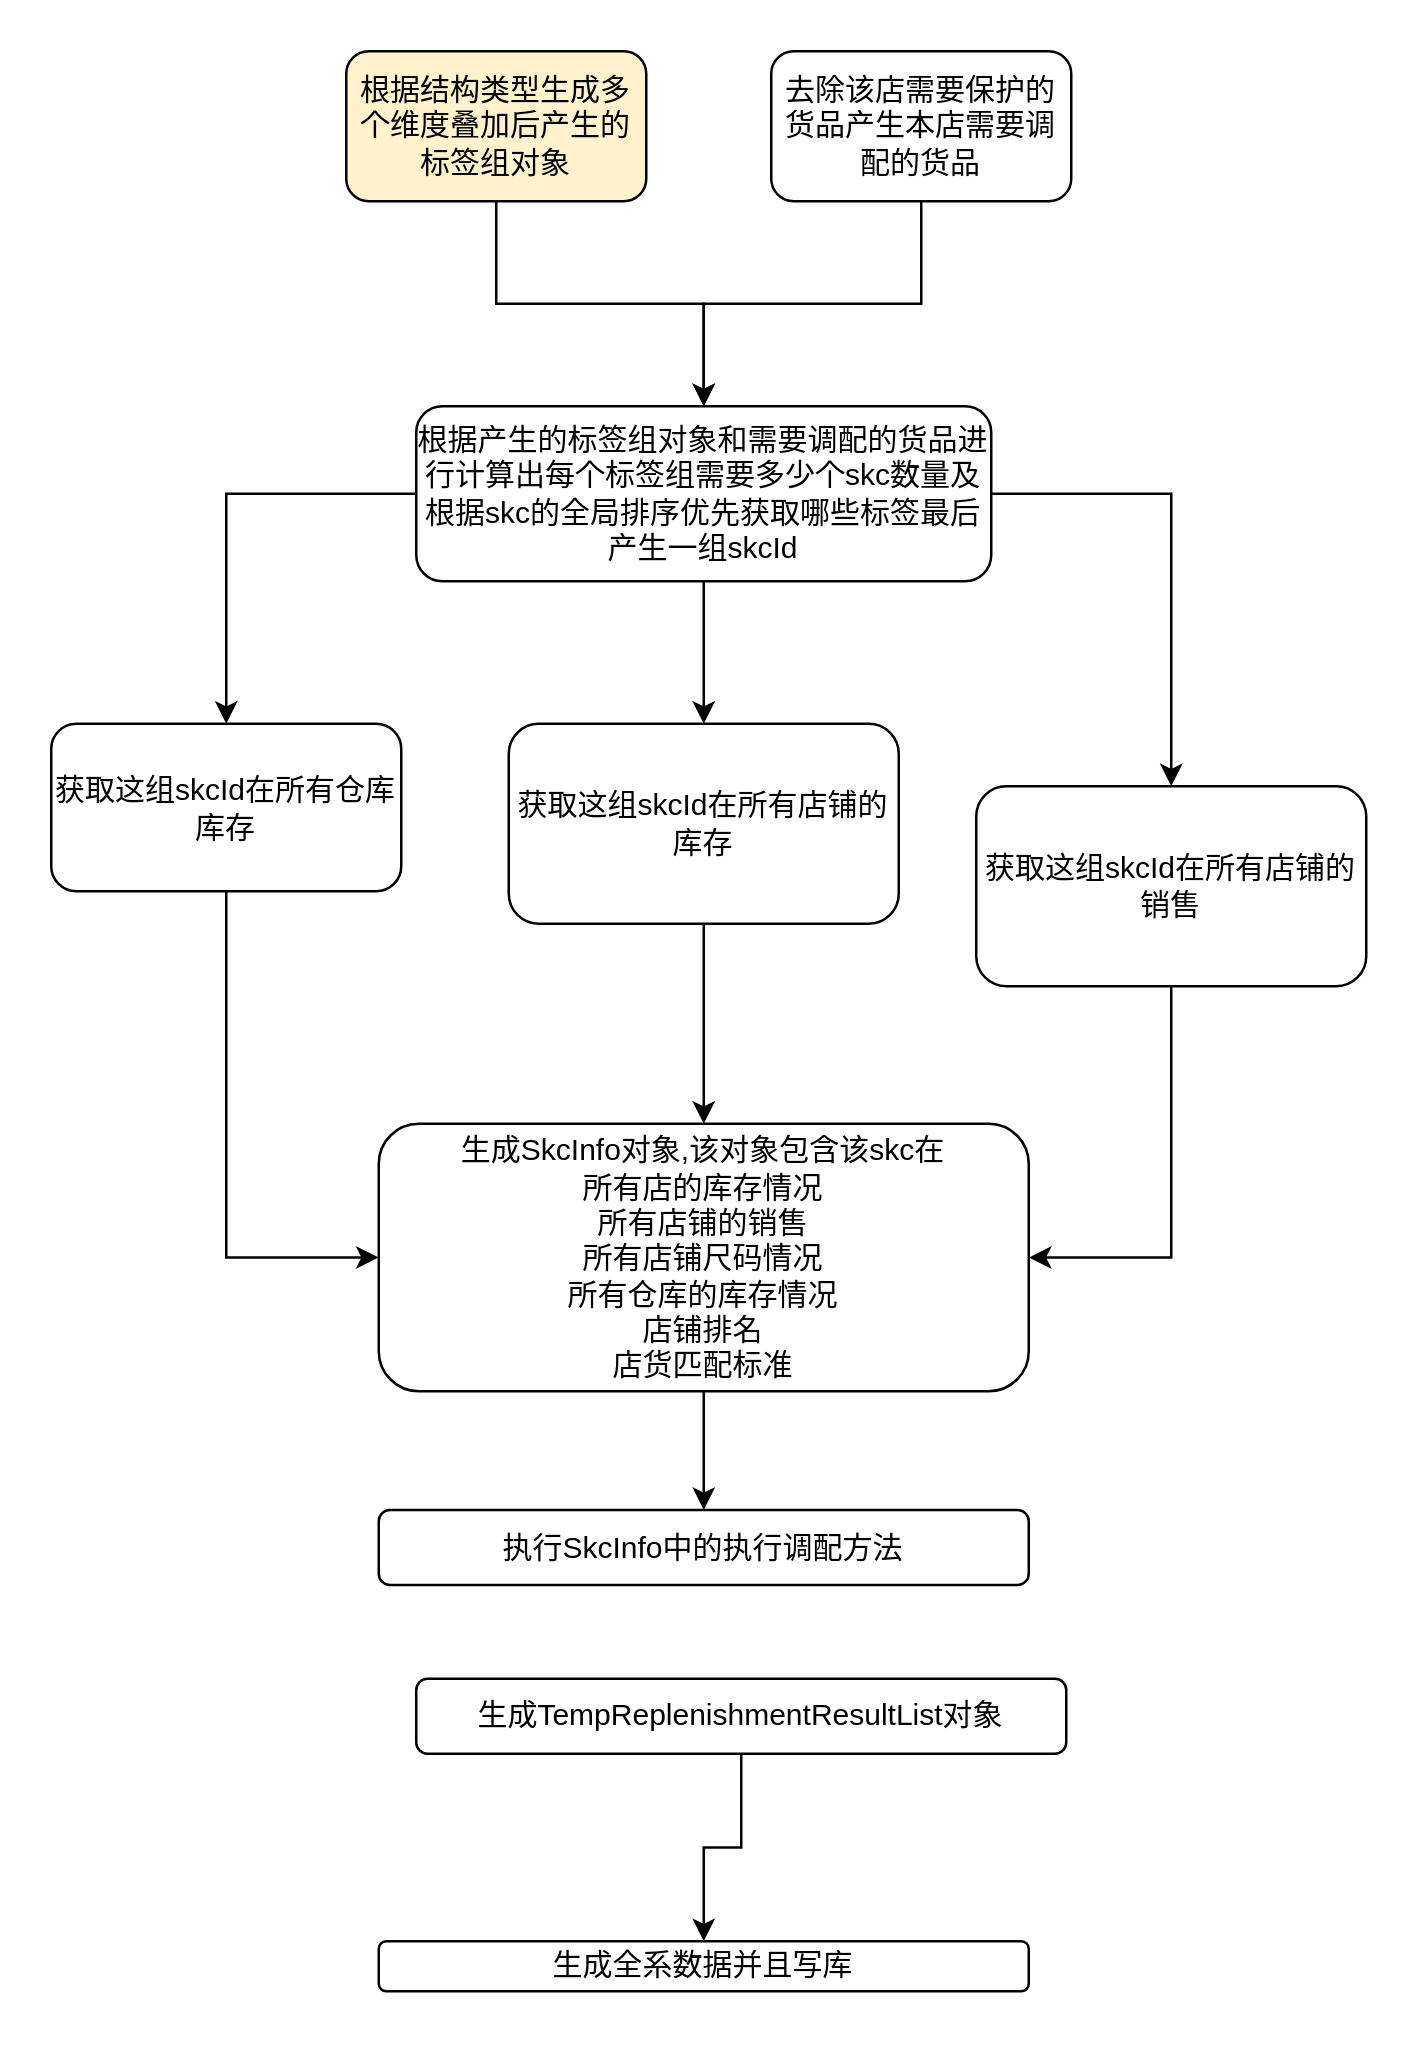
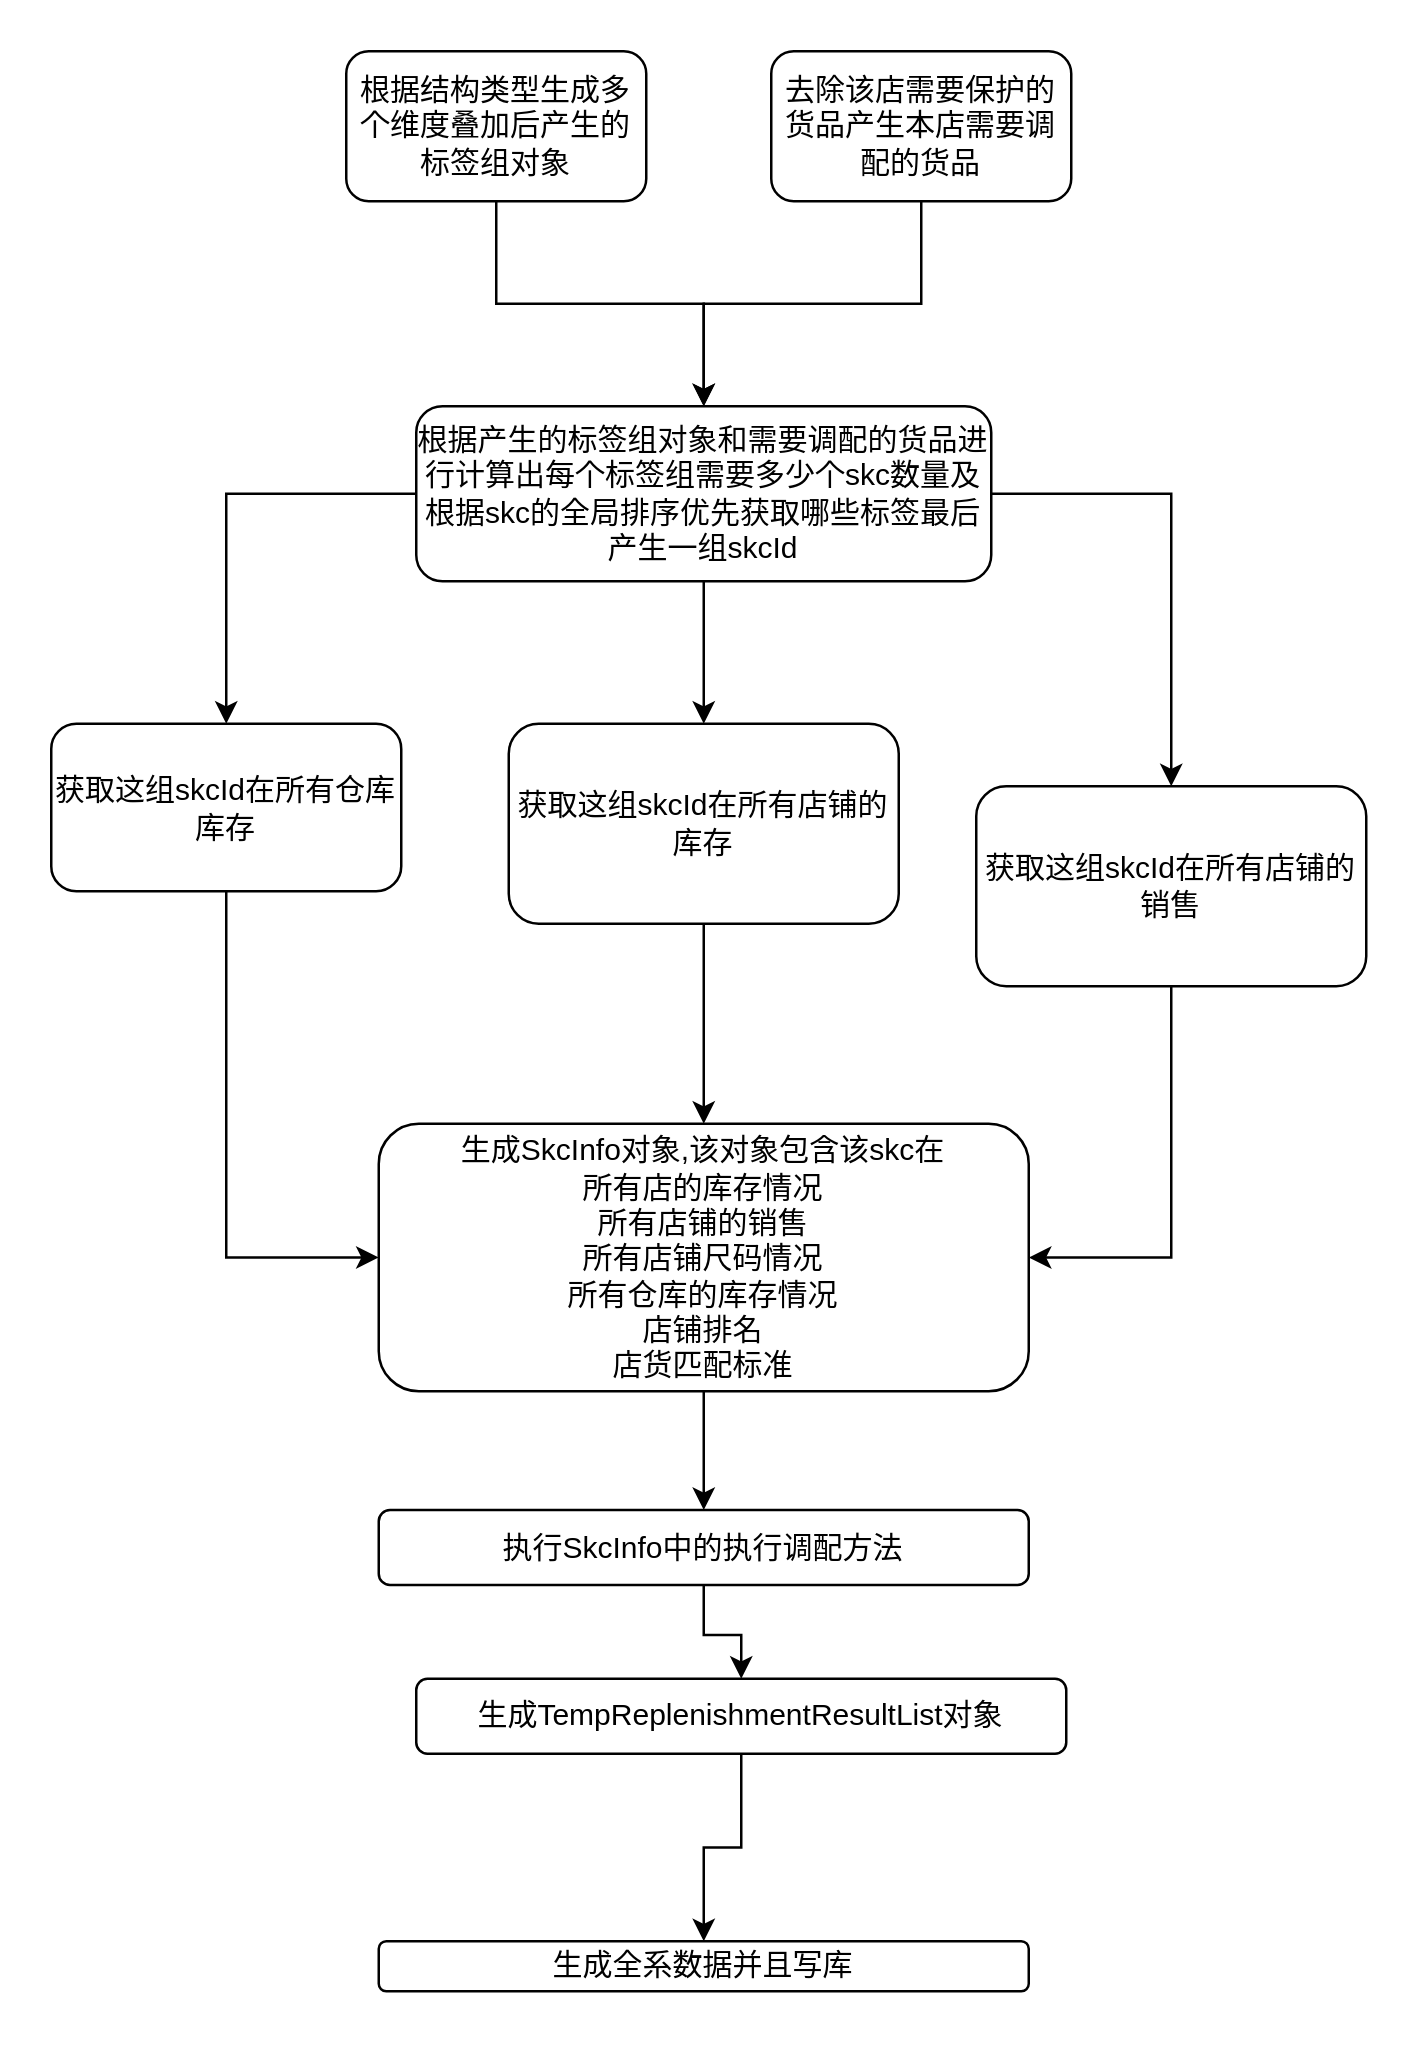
  <mxCell id="0" />
  <mxCell id="1" parent="0" />
  <mxCell id="2" value="" style="edgeStyle=orthogonalEdgeStyle;rounded=0;orthogonalLoop=1;jettySize=auto;html=1;entryX=0.5;entryY=0;entryDx=0;entryDy=0;" parent="1" source="3" target="9" edge="1"><mxGeometry relative="1" as="geometry"><mxPoint x="198" y="160" as="targetPoint" /></mxGeometry></mxCell>
- <mxCell id="3" value="根据结构类型生成多个维度叠加后产生的标签组对象&lt;br&gt;" style="rounded=1;whiteSpace=wrap;html=1;fillColor=#fff2cc;" parent="1" vertex="1"><mxGeometry x="138" y="20" width="120" height="60" as="geometry" /></mxCell>
+ <mxCell id="3" value="根据结构类型生成多个维度叠加后产生的标签组对象&lt;br&gt;" style="rounded=1;whiteSpace=wrap;html=1;" parent="1" vertex="1"><mxGeometry x="138" y="20" width="120" height="60" as="geometry" /></mxCell>
  <mxCell id="4" value="" style="edgeStyle=orthogonalEdgeStyle;rounded=0;orthogonalLoop=1;jettySize=auto;html=1;entryX=0.5;entryY=0;entryDx=0;entryDy=0;" parent="1" source="5" target="9" edge="1"><mxGeometry relative="1" as="geometry"><mxPoint x="368" y="160" as="targetPoint" /></mxGeometry></mxCell>
  <mxCell id="5" value="去除该店需要保护的货品产生本店需要调配的货品&lt;br&gt;" style="rounded=1;whiteSpace=wrap;html=1;" parent="1" vertex="1"><mxGeometry x="308" y="20" width="120" height="60" as="geometry" /></mxCell>
  <mxCell id="6" value="" style="edgeStyle=orthogonalEdgeStyle;rounded=0;orthogonalLoop=1;jettySize=auto;html=1;exitX=1;exitY=0.5;exitDx=0;exitDy=0;entryX=0.5;entryY=0;entryDx=0;entryDy=0;" parent="1" source="9" target="20" edge="1"><mxGeometry relative="1" as="geometry"><mxPoint x="275" y="425" as="sourcePoint" /><mxPoint x="468" y="521" as="targetPoint" /></mxGeometry></mxCell>
  <mxCell id="7" value="" style="edgeStyle=orthogonalEdgeStyle;rounded=0;orthogonalLoop=1;jettySize=auto;html=1;" parent="1" source="9" target="11" edge="1"><mxGeometry relative="1" as="geometry" /></mxCell>
  <mxCell id="8" value="" style="edgeStyle=orthogonalEdgeStyle;rounded=0;orthogonalLoop=1;jettySize=auto;html=1;entryX=0.5;entryY=0;entryDx=0;entryDy=0;" parent="1" source="9" target="22" edge="1"><mxGeometry relative="1" as="geometry"><mxPoint x="80" y="345" as="targetPoint" /></mxGeometry></mxCell>
  <mxCell id="9" value="根据产生的标签组对象和需要调配的货品进行计算出每个标签组需要多少个skc数量及根据skc的全局排序优先获取哪些标签最后产生一组skcId&lt;br&gt;" style="rounded=1;whiteSpace=wrap;html=1;" parent="1" vertex="1"><mxGeometry x="166" y="162" width="230" height="70" as="geometry" /></mxCell>
  <mxCell id="10" value="" style="edgeStyle=orthogonalEdgeStyle;rounded=0;orthogonalLoop=1;jettySize=auto;html=1;" parent="1" source="11" target="13" edge="1"><mxGeometry relative="1" as="geometry" /></mxCell>
  <mxCell id="11" value="获取这组skcId在所有店铺的库存&lt;br&gt;" style="rounded=1;whiteSpace=wrap;html=1;" parent="1" vertex="1"><mxGeometry x="203" y="289" width="156" height="80" as="geometry" /></mxCell>
  <mxCell id="12" value="" style="edgeStyle=orthogonalEdgeStyle;rounded=0;orthogonalLoop=1;jettySize=auto;html=1;" parent="1" source="13" target="15" edge="1"><mxGeometry relative="1" as="geometry" /></mxCell>
  <mxCell id="13" value="生成SkcInfo对象,该对象包含该skc在&lt;br&gt;所有店的库存情况&lt;br&gt;所有店铺的销售&lt;br&gt;所有店铺尺码情况&lt;br&gt;所有仓库的库存情况&lt;br&gt;店铺排名&lt;br&gt;店货匹配标准&lt;br&gt;" style="rounded=1;whiteSpace=wrap;html=1;" parent="1" vertex="1"><mxGeometry x="151" y="449" width="260" height="107" as="geometry" /></mxCell>
+ <mxCell id="14" value="" style="edgeStyle=orthogonalEdgeStyle;rounded=0;orthogonalLoop=1;jettySize=auto;html=1;" parent="1" source="15" target="17" edge="1"><mxGeometry relative="1" as="geometry" /></mxCell>
  <mxCell id="15" value="执行SkcInfo中的执行调配方法" style="rounded=1;whiteSpace=wrap;html=1;" parent="1" vertex="1"><mxGeometry x="151" y="603.5" width="260" height="30" as="geometry" /></mxCell>
  <mxCell id="16" value="" style="edgeStyle=orthogonalEdgeStyle;rounded=0;orthogonalLoop=1;jettySize=auto;html=1;" parent="1" source="17" target="18" edge="1"><mxGeometry relative="1" as="geometry" /></mxCell>
  <mxCell id="17" value="生成T&lt;span&gt;empReplenishmentResultList对象&lt;/span&gt;" style="rounded=1;whiteSpace=wrap;html=1;" parent="1" vertex="1"><mxGeometry x="166" y="671" width="260" height="30" as="geometry" /></mxCell>
  <mxCell id="18" value="生成全系数据并且写库&lt;br&gt;" style="rounded=1;whiteSpace=wrap;html=1;" parent="1" vertex="1"><mxGeometry x="151" y="776" width="260" height="20" as="geometry" /></mxCell>
  <mxCell id="19" value="" style="edgeStyle=orthogonalEdgeStyle;rounded=0;orthogonalLoop=1;jettySize=auto;html=1;entryX=1;entryY=0.5;entryDx=0;entryDy=0;" parent="1" source="20" target="13" edge="1"><mxGeometry relative="1" as="geometry"><mxPoint x="468" y="449" as="targetPoint" /></mxGeometry></mxCell>
  <mxCell id="20" value="获取这组skcId在所有店铺的销售&lt;br&gt;" style="rounded=1;whiteSpace=wrap;html=1;" parent="1" vertex="1"><mxGeometry x="390" y="314" width="156" height="80" as="geometry" /></mxCell>
  <mxCell id="21" value="" style="edgeStyle=orthogonalEdgeStyle;rounded=0;orthogonalLoop=1;jettySize=auto;html=1;entryX=0;entryY=0.5;entryDx=0;entryDy=0;" parent="1" source="22" target="13" edge="1"><mxGeometry relative="1" as="geometry"><mxPoint x="85" y="436" as="targetPoint" /></mxGeometry></mxCell>
  <mxCell id="22" value="获取这组skcId在所有仓库库存&lt;br&gt;" style="rounded=1;whiteSpace=wrap;html=1;" parent="1" vertex="1"><mxGeometry x="20" y="289" width="140" height="67" as="geometry" /></mxCell>
